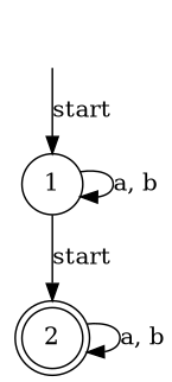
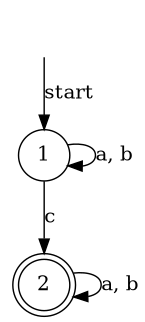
  digraph {
    rankdir=TB
    "" [shape=none]
    1 [shape=circle]
    2 [shape=doublecircle]
    "" -> 1 [label=start]
    1 -> 1 [label="a, b"]
-   1 -> 2 [label=start]
+   1 -> 2 [label=c]
    2 -> 2 [label="a, b"]
  }
